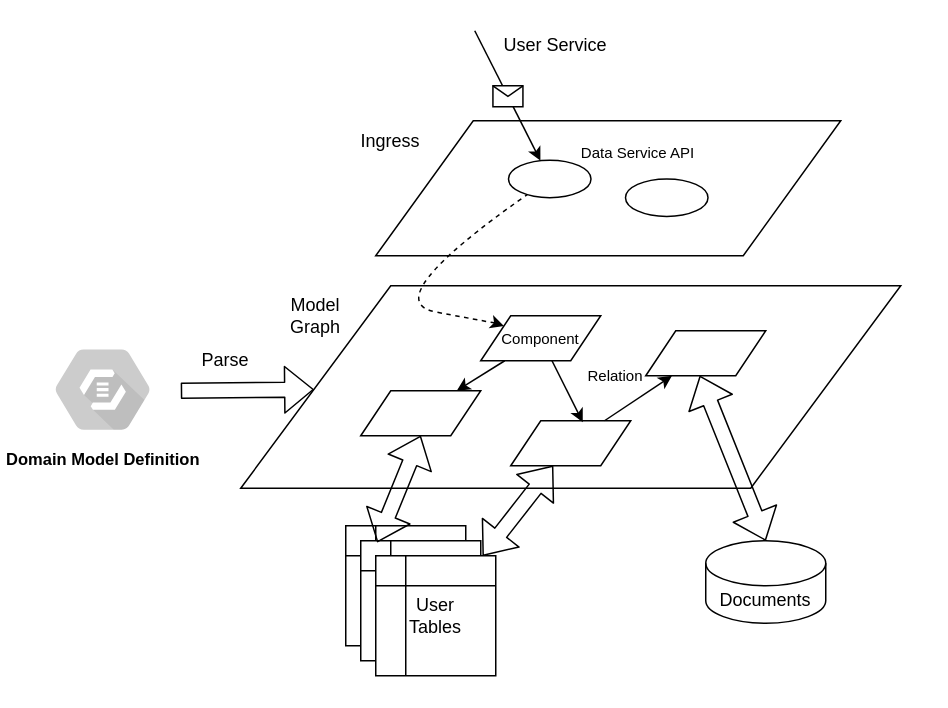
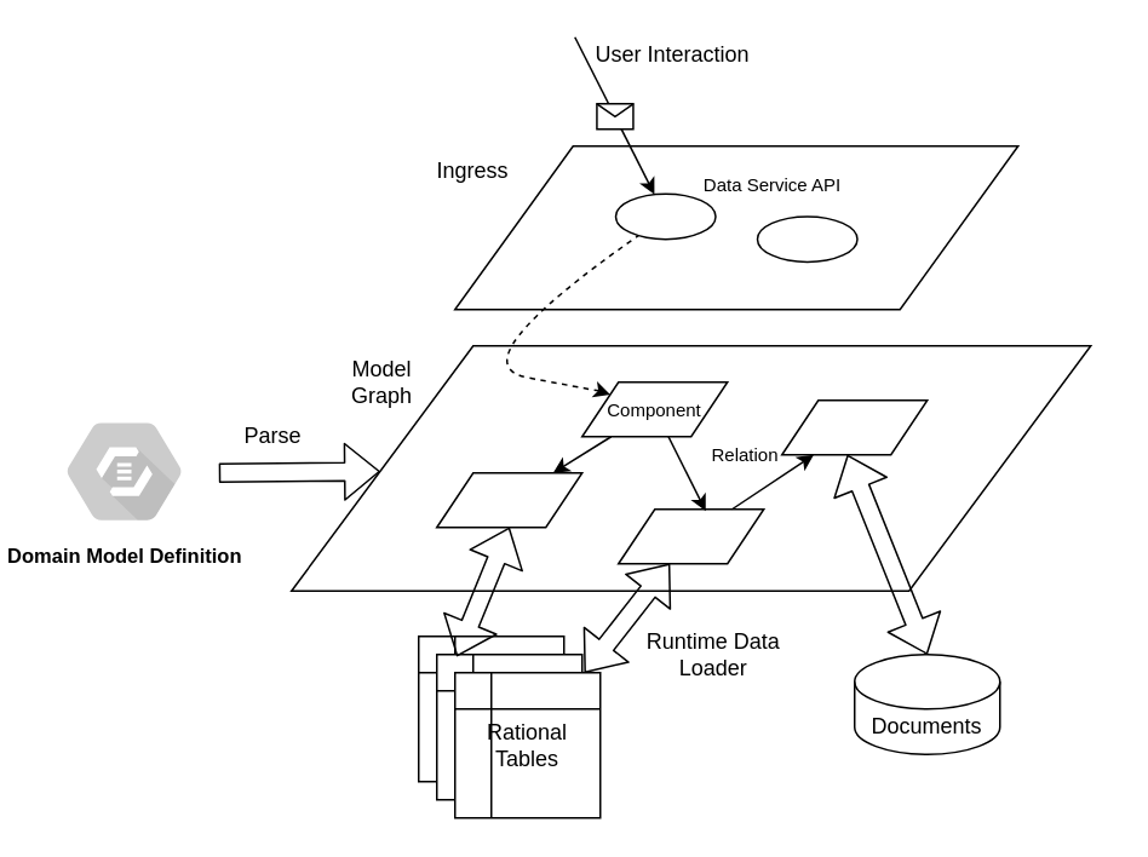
  <mxCell id="0" />
  <mxCell id="1" parent="0" />
  <mxCell id="2" value="" style="shape=parallelogram;perimeter=parallelogramPerimeter;whiteSpace=wrap;html=1;fixedSize=1;size=65;" parent="1" vertex="1"><mxGeometry x="250" y="80" width="310" height="90" as="geometry" /></mxCell>
  <mxCell id="3" value="" style="group;glass=0;rounded=0;sketch=0;shadow=0;" parent="1" vertex="1" connectable="0"><mxGeometry x="240" y="210" width="370" height="125" as="geometry" /></mxCell>
  <mxCell id="4" value="" style="shape=parallelogram;perimeter=parallelogramPerimeter;whiteSpace=wrap;html=1;fixedSize=1;size=100;rounded=0;shadow=0;sketch=0;" parent="3" vertex="1"><mxGeometry x="-80" y="-20" width="440" height="135" as="geometry" /></mxCell>
  <mxCell id="5" value="Component" style="shape=parallelogram;perimeter=parallelogramPerimeter;whiteSpace=wrap;html=1;fixedSize=1;fontSize=10;" parent="3" vertex="1"><mxGeometry x="80" width="80" height="30" as="geometry" /></mxCell>
  <mxCell id="6" value="" style="shape=parallelogram;perimeter=parallelogramPerimeter;whiteSpace=wrap;html=1;fixedSize=1;" parent="3" vertex="1"><mxGeometry y="50" width="80" height="30" as="geometry" /></mxCell>
  <mxCell id="7" value="" style="shape=parallelogram;perimeter=parallelogramPerimeter;whiteSpace=wrap;html=1;fixedSize=1;" parent="3" vertex="1"><mxGeometry x="100" y="70" width="80" height="30" as="geometry" /></mxCell>
  <mxCell id="8" value="" style="shape=parallelogram;perimeter=parallelogramPerimeter;whiteSpace=wrap;html=1;fixedSize=1;" parent="3" vertex="1"><mxGeometry x="190" y="10" width="80" height="30" as="geometry" /></mxCell>
  <mxCell id="9" value="" style="endArrow=classic;html=1;entryX=0.6;entryY=0.033;entryDx=0;entryDy=0;entryPerimeter=0;" parent="3" source="5" target="7" edge="1"><mxGeometry width="50" height="50" relative="1" as="geometry"><mxPoint x="100" y="130" as="sourcePoint" /><mxPoint x="140" y="100" as="targetPoint" /></mxGeometry></mxCell>
  <mxCell id="10" value="" style="endArrow=classic;html=1;" parent="3" source="5" target="6" edge="1"><mxGeometry width="50" height="50" relative="1" as="geometry"><mxPoint x="156.667" y="30" as="sourcePoint" /><mxPoint x="163.04" y="79.01" as="targetPoint" /></mxGeometry></mxCell>
  <mxCell id="11" value="" style="endArrow=classic;html=1;" parent="3" source="7" target="8" edge="1"><mxGeometry width="50" height="50" relative="1" as="geometry"><mxPoint x="100" y="130" as="sourcePoint" /><mxPoint x="150" y="80" as="targetPoint" /></mxGeometry></mxCell>
  <mxCell id="12" value="Relation" style="text;html=1;strokeColor=none;fillColor=none;align=center;verticalAlign=middle;whiteSpace=wrap;rounded=0;shadow=0;glass=0;sketch=0;fontSize=10;" parent="3" vertex="1"><mxGeometry x="150" y="30" width="40" height="20" as="geometry" /></mxCell>
  <mxCell id="13" value="" style="ellipse;whiteSpace=wrap;html=1;rotation=90;direction=south;" parent="1" vertex="1"><mxGeometry x="353.5" y="91.25" width="25" height="55" as="geometry" /></mxCell>
  <mxCell id="14" value="" style="ellipse;whiteSpace=wrap;html=1;rotation=90;direction=south;" parent="1" vertex="1"><mxGeometry x="431.5" y="103.75" width="25" height="55" as="geometry" /></mxCell>
  <mxCell id="15" value="" style="shape=internalStorage;whiteSpace=wrap;html=1;backgroundOutline=1;" parent="1" vertex="1"><mxGeometry x="230" y="350" width="80" height="80" as="geometry" /></mxCell>
  <mxCell id="16" value="" style="shape=internalStorage;whiteSpace=wrap;html=1;backgroundOutline=1;" parent="1" vertex="1"><mxGeometry x="240" y="360" width="80" height="80" as="geometry" /></mxCell>
- <mxCell id="17" value="User&lt;br&gt;Tables" style="shape=internalStorage;whiteSpace=wrap;html=1;backgroundOutline=1;" parent="1" vertex="1"><mxGeometry x="250" y="370" width="80" height="80" as="geometry" /></mxCell>
+ <mxCell id="17" value="Rational&lt;br&gt;Tables" style="shape=internalStorage;whiteSpace=wrap;html=1;backgroundOutline=1;" parent="1" vertex="1"><mxGeometry x="250" y="370" width="80" height="80" as="geometry" /></mxCell>
  <mxCell id="18" value="Documents" style="shape=cylinder3;whiteSpace=wrap;html=1;boundedLbl=1;backgroundOutline=1;size=15;" parent="1" vertex="1"><mxGeometry x="470" y="360" width="80" height="55" as="geometry" /></mxCell>
  <mxCell id="19" value="" style="shape=flexArrow;endArrow=classic;startArrow=classic;html=1;entryX=0.5;entryY=1;entryDx=0;entryDy=0;exitX=0.138;exitY=0.013;exitDx=0;exitDy=0;exitPerimeter=0;" parent="1" source="16" target="6" edge="1"><mxGeometry width="100" height="100" relative="1" as="geometry"><mxPoint x="330" y="350" as="sourcePoint" /><mxPoint x="430" y="250" as="targetPoint" /></mxGeometry></mxCell>
  <mxCell id="20" value="" style="shape=flexArrow;endArrow=classic;startArrow=classic;html=1;entryX=0.5;entryY=1;entryDx=0;entryDy=0;exitX=0.5;exitY=0;exitDx=0;exitDy=0;exitPerimeter=0;shadow=0;" parent="1" source="18" edge="1"><mxGeometry width="100" height="100" relative="1" as="geometry"><mxPoint x="475.04" y="330" as="sourcePoint" /><mxPoint x="466" y="250" as="targetPoint" /></mxGeometry></mxCell>
  <mxCell id="21" value="" style="shape=flexArrow;endArrow=classic;startArrow=classic;html=1;" parent="1" source="17" target="7" edge="1"><mxGeometry width="100" height="100" relative="1" as="geometry"><mxPoint x="299.04" y="370" as="sourcePoint" /><mxPoint x="290" y="290" as="targetPoint" /></mxGeometry></mxCell>
  <mxCell id="22" value="" style="endArrow=classic;html=1;shadow=0;" parent="1" target="13" edge="1"><mxGeometry relative="1" as="geometry"><mxPoint x="316" y="20" as="sourcePoint" /><mxPoint x="416" y="20" as="targetPoint" /></mxGeometry></mxCell>
  <mxCell id="23" value="" style="shape=message;html=1;outlineConnect=0;" parent="22" vertex="1"><mxGeometry width="20" height="14" relative="1" as="geometry"><mxPoint x="-10" y="-7" as="offset" /></mxGeometry></mxCell>
  <mxCell id="24" value="" style="curved=1;endArrow=none;html=1;shadow=0;endFill=0;startArrow=classic;startFill=1;dashed=1;" parent="1" source="5" target="13" edge="1"><mxGeometry width="50" height="50" relative="1" as="geometry"><mxPoint x="366" y="215" as="sourcePoint" /><mxPoint x="360" y="210" as="targetPoint" /><Array as="points"><mxPoint x="330" y="215" /><mxPoint x="250" y="200" /></Array></mxGeometry></mxCell>
  <mxCell id="25" value="Model Graph" style="text;html=1;strokeColor=none;fillColor=none;align=center;verticalAlign=middle;whiteSpace=wrap;rounded=0;shadow=0;glass=0;sketch=0;" parent="1" vertex="1"><mxGeometry x="190" y="200" width="40" height="20" as="geometry" /></mxCell>
  <mxCell id="26" value="Ingress" style="text;html=1;strokeColor=none;fillColor=none;align=center;verticalAlign=middle;whiteSpace=wrap;rounded=0;shadow=0;glass=0;sketch=0;" parent="1" vertex="1"><mxGeometry x="240" y="83.75" width="40" height="20" as="geometry" /></mxCell>
- <mxCell id="27" value="User Service" style="text;html=1;strokeColor=none;fillColor=none;align=center;verticalAlign=middle;whiteSpace=wrap;rounded=0;shadow=0;glass=0;sketch=0;" parent="1" vertex="1"><mxGeometry x="320" y="20" width="100" height="20" as="geometry" /></mxCell>
+ <mxCell id="27" value="User Interaction" style="text;html=1;strokeColor=none;fillColor=none;align=center;verticalAlign=middle;whiteSpace=wrap;rounded=0;shadow=0;glass=0;sketch=0;" parent="1" vertex="1"><mxGeometry x="320" y="20" width="100" height="20" as="geometry" /></mxCell>
  <mxCell id="28" value="Domain Model Definition" style="html=1;verticalAlign=top;labelPosition=center;verticalLabelPosition=bottom;align=center;spacingTop=-6;fontSize=11;fontStyle=1;shape=mxgraph.gcp2.hexIcon;prIcon=automl_natural_language;rounded=0;shadow=0;glass=0;sketch=0;fillColor=#CCCCCC;" parent="1" vertex="1"><mxGeometry x="20" y="220" width="96" height="78.5" as="geometry" /></mxCell>
  <mxCell id="29" value="" style="shape=flexArrow;endArrow=classic;html=1;shadow=0;fontSize=10;" parent="1" target="4" edge="1"><mxGeometry width="50" height="50" relative="1" as="geometry"><mxPoint x="120" y="260" as="sourcePoint" /><mxPoint x="290" y="210" as="targetPoint" /></mxGeometry></mxCell>
  <mxCell id="30" value="Parse" style="text;html=1;strokeColor=none;fillColor=none;align=center;verticalAlign=middle;whiteSpace=wrap;rounded=0;shadow=0;glass=0;sketch=0;" parent="1" vertex="1"><mxGeometry x="130" y="230" width="40" height="20" as="geometry" /></mxCell>
+ <mxCell id="31" value="Runtime Data Loader" style="text;html=1;strokeColor=none;fillColor=none;align=center;verticalAlign=middle;whiteSpace=wrap;rounded=0;shadow=0;glass=0;sketch=0;" parent="1" vertex="1"><mxGeometry x="353.5" y="350" width="76.5" height="20" as="geometry" /></mxCell>
  <mxCell id="32" value="Data Service API" style="text;html=1;strokeColor=none;fillColor=none;align=center;verticalAlign=middle;whiteSpace=wrap;rounded=0;shadow=0;glass=0;sketch=0;fontSize=10;" parent="1" vertex="1"><mxGeometry x="380" y="91.25" width="90" height="20" as="geometry" /></mxCell>
